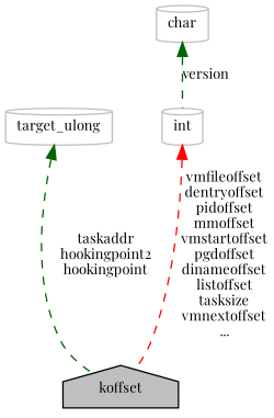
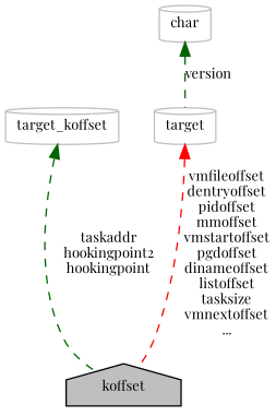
  digraph {
    fontname="Playfair Display"
    node [color=grey75 fontname="Playfair Display" fontsize=10 shape=cylinder]
    edge [color=darkgreen dir=back fontname="Playfair Display" fontsize=10 labelfontname=FreeSans labelfontsize=10 style=dashed]
    n1 [color=black fillcolor=grey75 fontcolor=black height=0.2 label=koffset shape=house style=filled width=0.4]
-   n2 [height=0.2 label=target_ulong width=0.4]
+   n2 [height=0.2 label=target_koffset width=0.4]
    n3 [height=0.2 label=char width=0.4]
-   n4 [height=0.2 label=int width=0.4]
+   n4 [height=0.2 label=target width=0.4]
    n2 -> n1 [label="taskaddr\nhookingpoint2\nhookingpoint"]
    n3 -> n4 [label=version]
    n4 -> n1 [color=red label="vmfileoffset\ndentryoffset\npidoffset\nmmoffset\nvmstartoffset\npgdoffset\ndinameoffset\nlistoffset\ntasksize\nvmnextoffset\n..."]
  }
